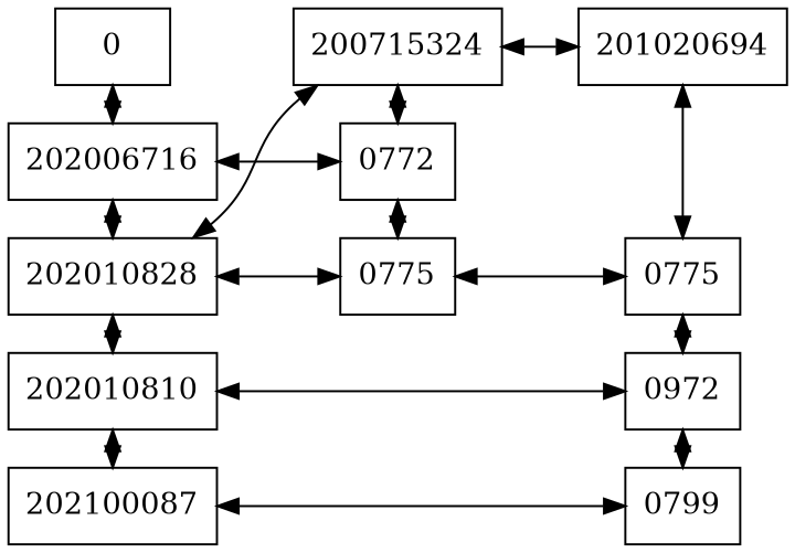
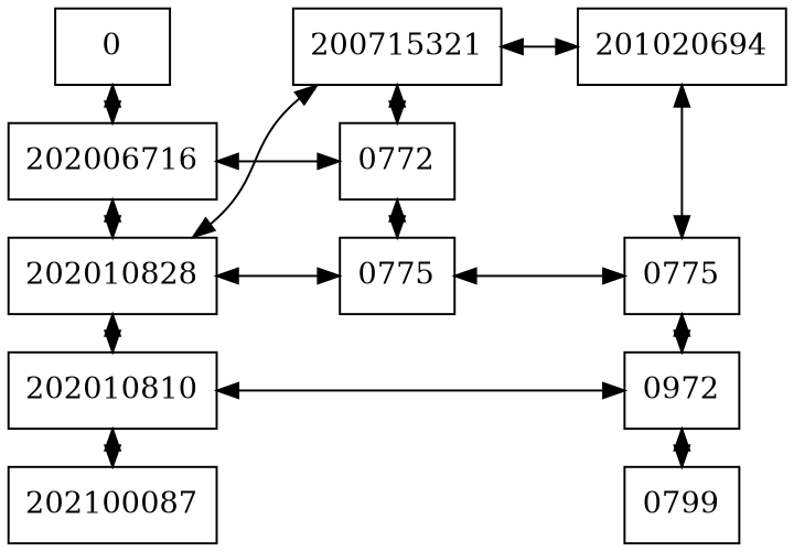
  digraph {
    rankdir=LR
    node [group=0 shape=box]
    edge [dir=both]
    n1 [label=0 rankdir=LR]
    n2 [group=1 label=202006716 rankdir=LR]
    n3 [group=2 label=202010828 rankdir=LR]
    n4 [group=3 label=202010810 rankdir=LR]
    n5 [group=4 label=202100087 rankdir=LR]
-   n6 [label=200715324]
+   n6 [label=200715321]
    n7 [group=1 label=0772]
    n8 [group=2 label=0775]
    n9 [label=201020694]
    n10 [group=2 label=0775]
    n11 [group=3 label=0972]
    n12 [group=4 label=0799]
    subgraph sub_1 {
      rank=min
      n1
      n2
      n3
      n4
      n5
    }
    subgraph sub_2 {
      rank=same
      n6
      n7
      n8
    }
    subgraph sub_3 {
      rank=same
      n9
      n10
      n11
      n12
    }
    n1 -> n2
    n2 -> n3
    n2 -> n7
    n3 -> n4
    n3 -> n6
    n3 -> n8
    n4 -> n5
    n4 -> n11
-   n5 -> n12
    n6 -> n7
    n6 -> n9
    n7 -> n8
    n8 -> n10
    n9 -> n10
    n10 -> n11
    n11 -> n12
  }
